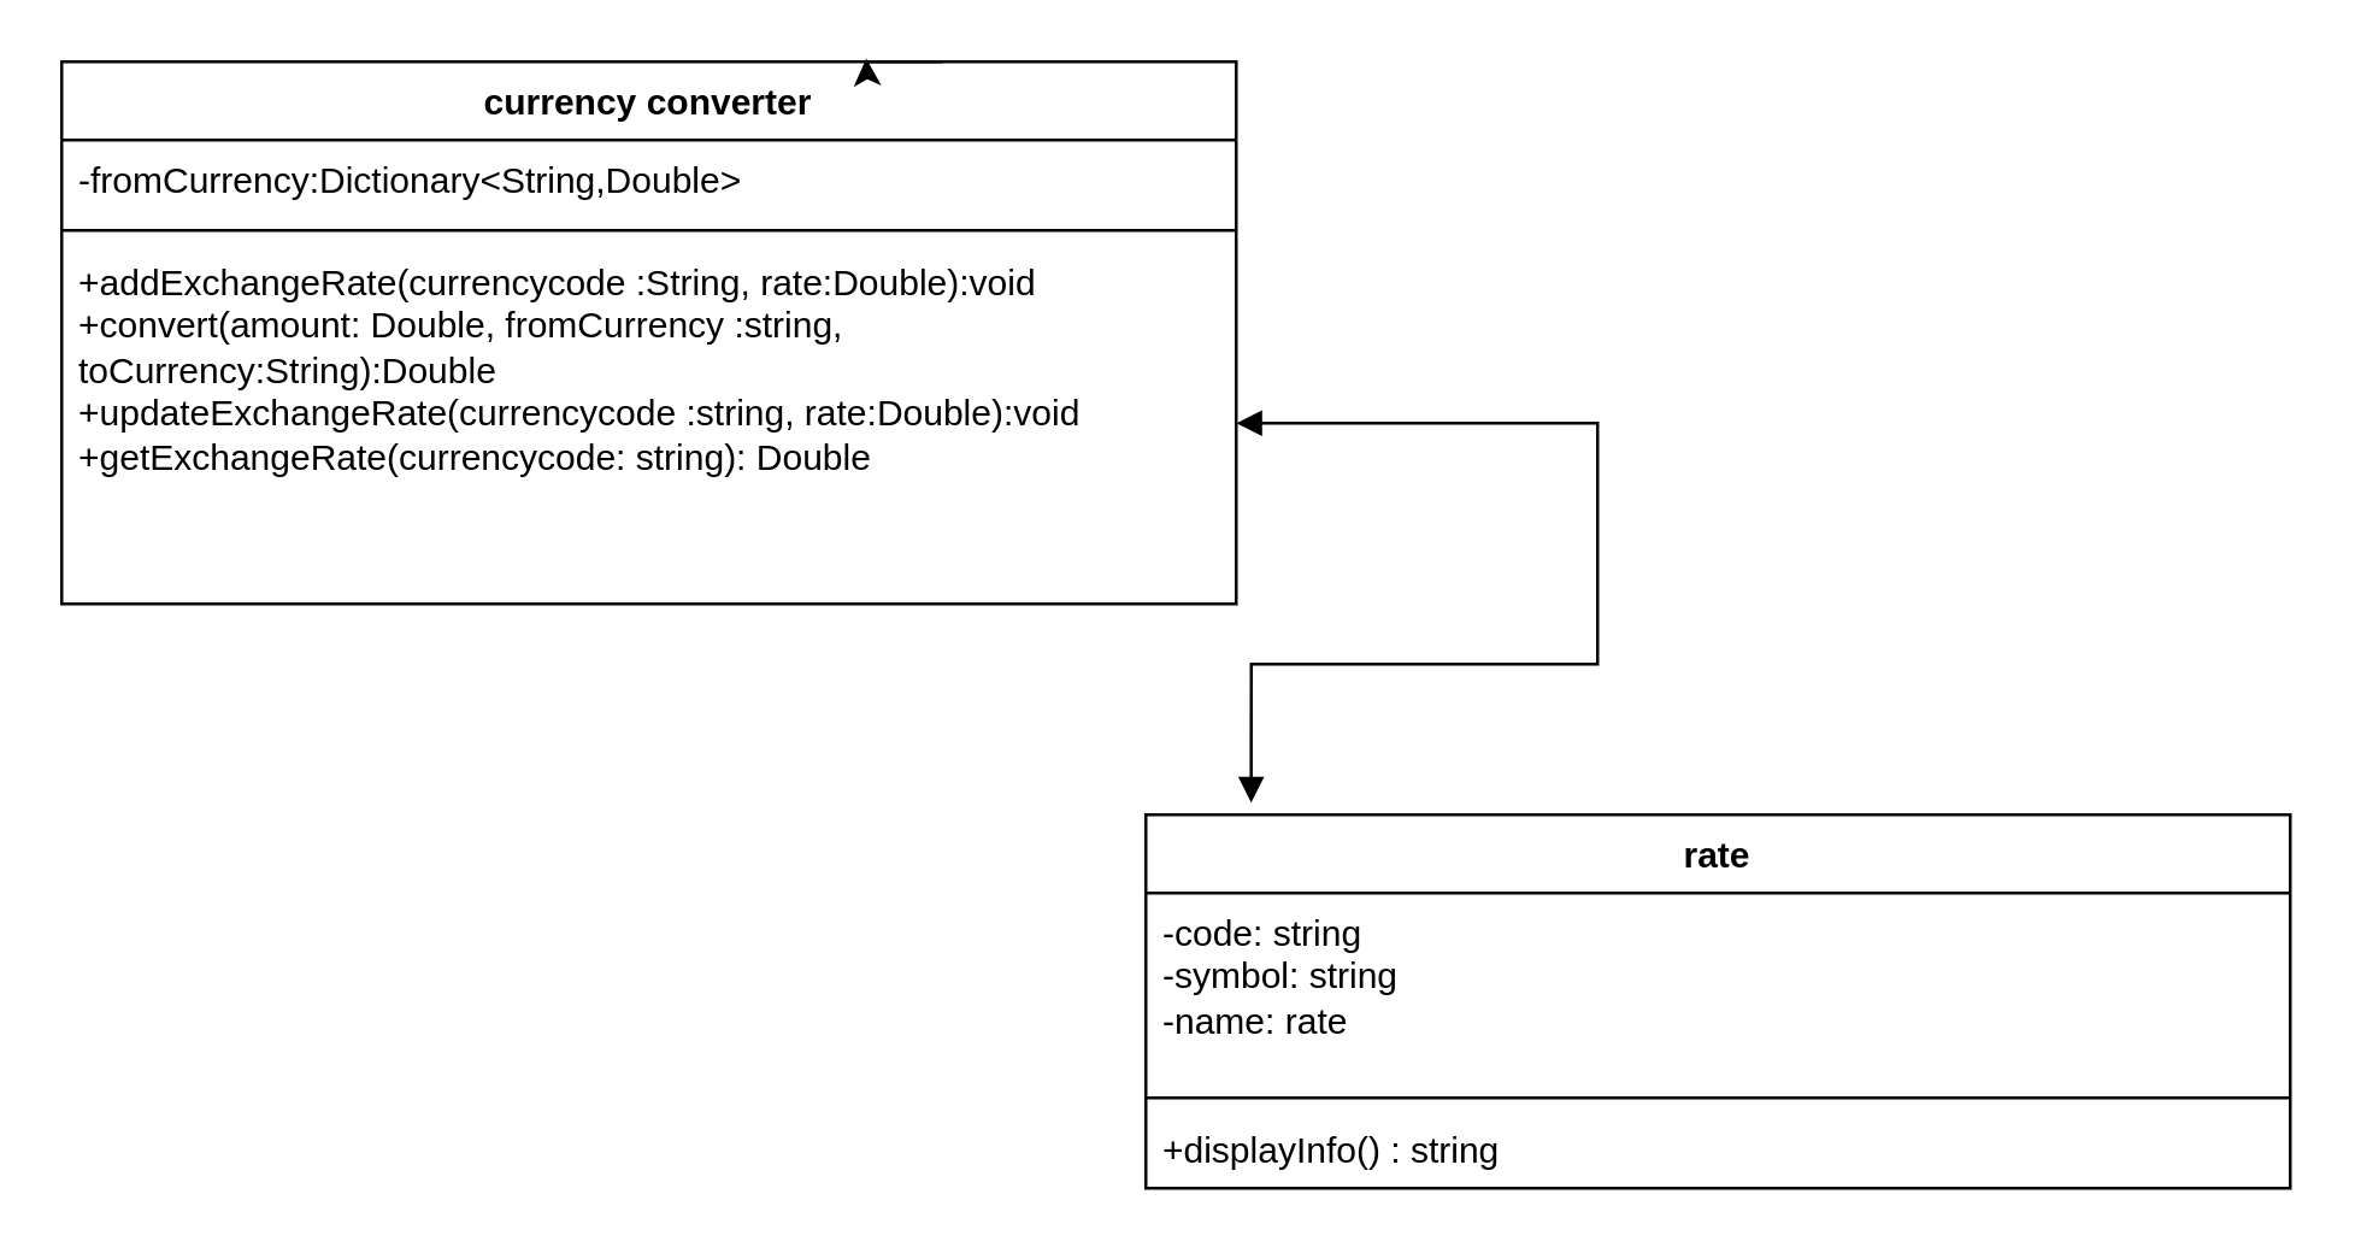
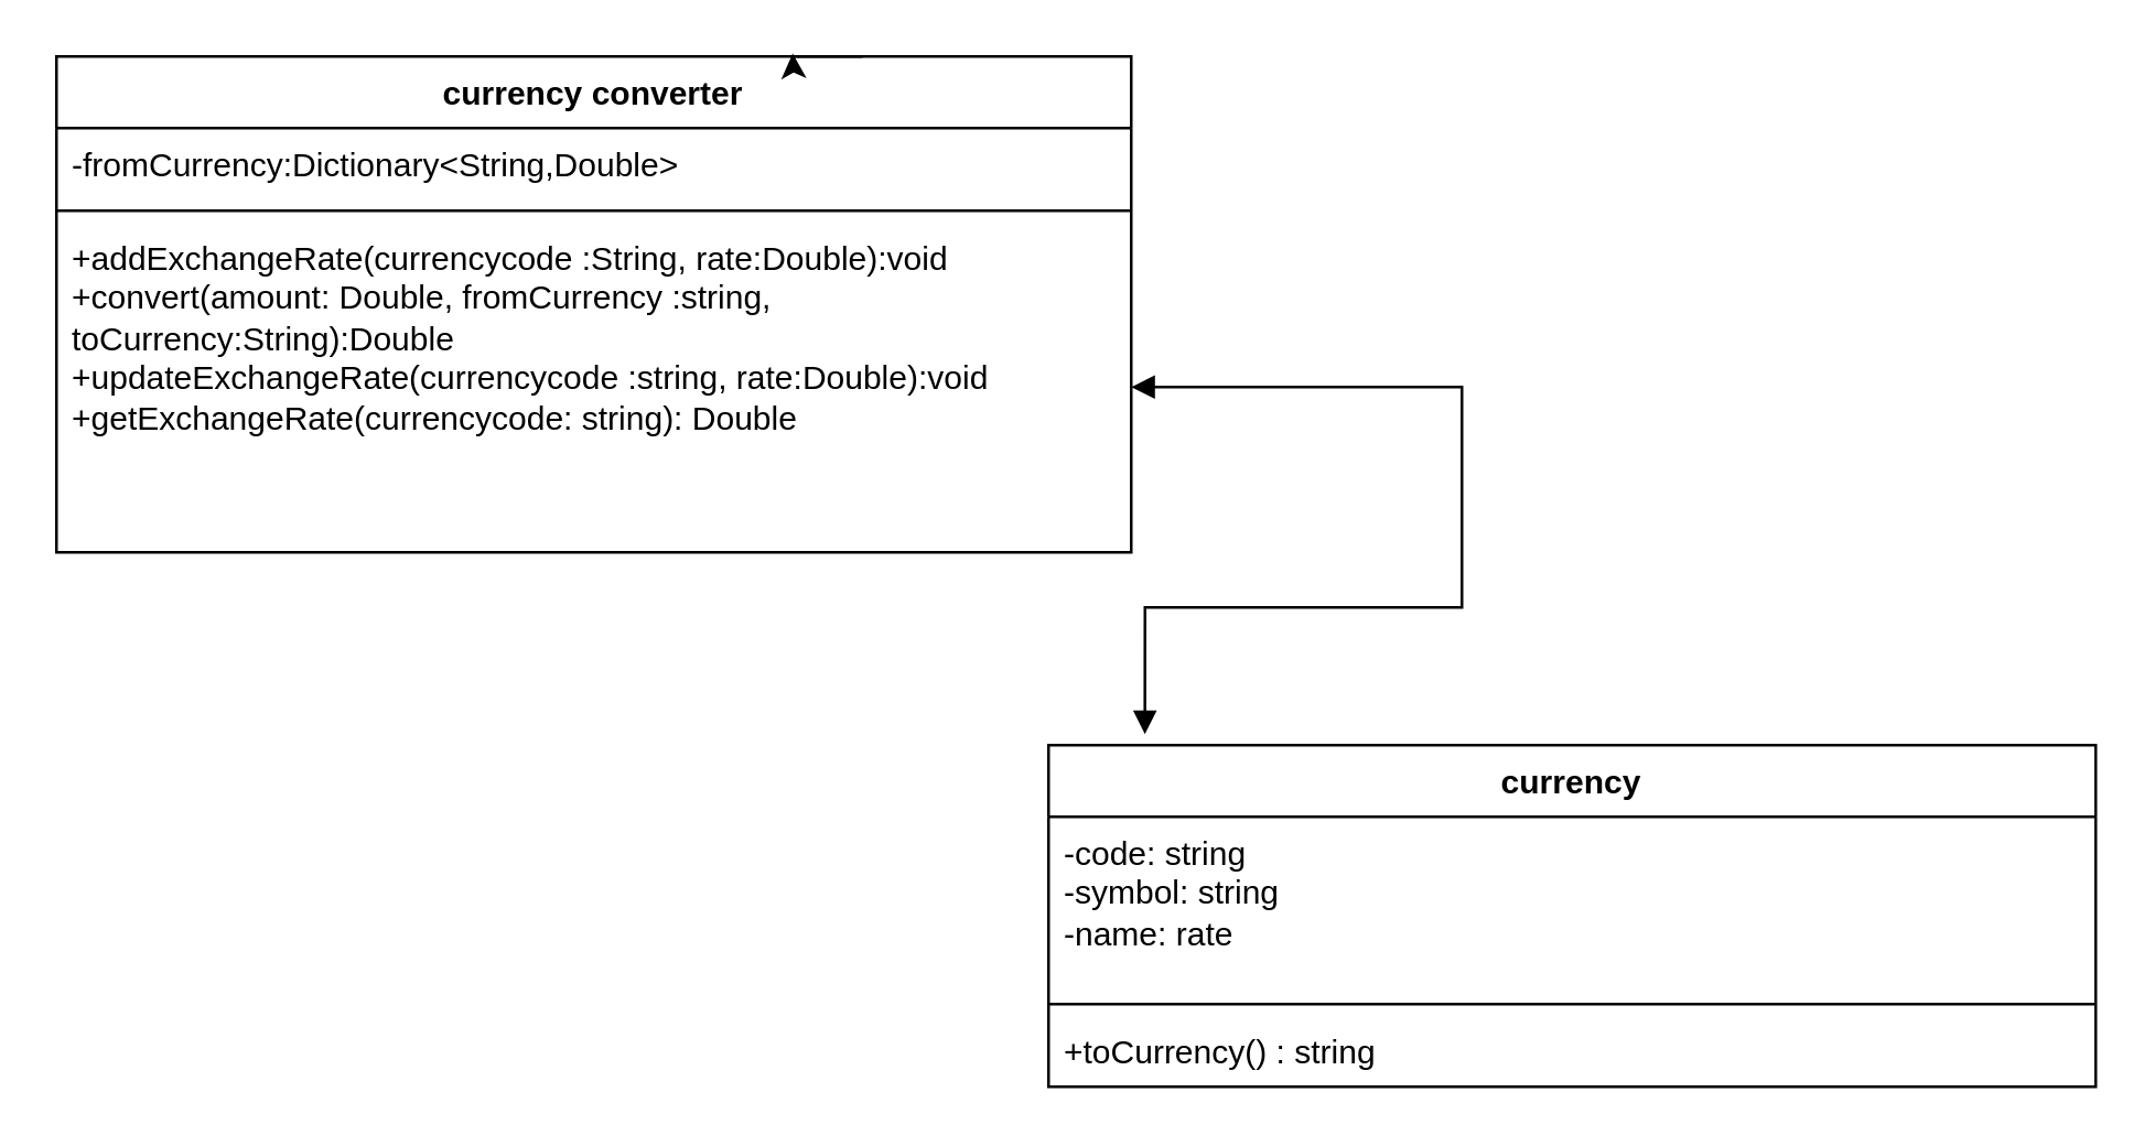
  <mxCell id="0" />
  <mxCell id="1" parent="0" />
  <mxCell id="2" value="currency converter" style="swimlane;fontStyle=1;align=center;verticalAlign=top;childLayout=stackLayout;horizontal=1;startSize=26;horizontalStack=0;resizeParent=1;resizeParentMax=0;resizeLast=0;collapsible=1;marginBottom=0;whiteSpace=wrap;html=1;" vertex="1" parent="1"><mxGeometry x="20" y="20" width="390" height="180" as="geometry" /></mxCell>
  <mxCell id="3" value="-fromCurrency:Dictionary&amp;lt;String,Double&amp;gt;" style="text;strokeColor=none;fillColor=none;align=left;verticalAlign=top;spacingLeft=4;spacingRight=4;overflow=hidden;rotatable=0;points=[[0,0.5],[1,0.5]];portConstraint=eastwest;whiteSpace=wrap;html=1;" vertex="1" parent="2"><mxGeometry y="26" width="390" height="26" as="geometry" /></mxCell>
  <mxCell id="4" value="" style="line;strokeWidth=1;fillColor=none;align=left;verticalAlign=middle;spacingTop=-1;spacingLeft=3;spacingRight=3;rotatable=0;labelPosition=right;points=[];portConstraint=eastwest;strokeColor=inherit;" vertex="1" parent="2"><mxGeometry y="52" width="390" height="8" as="geometry" /></mxCell>
  <mxCell id="5" value="&lt;div&gt;&lt;div&gt;+addExchangeRate(currencycode :String, rate:Double):void&lt;/div&gt;&lt;/div&gt;&lt;div&gt;+convert(amount: Double, fromCurrency :string, toCurrency:String):Double&lt;/div&gt;&lt;div&gt;+updateExchangeRate(currencycode :string, rate:Double):void&lt;/div&gt;&lt;div&gt;+getExchangeRate(currencycode: string): Double&lt;/div&gt;" style="text;strokeColor=none;fillColor=none;align=left;verticalAlign=top;spacingLeft=4;spacingRight=4;overflow=hidden;rotatable=0;points=[[0,0.5],[1,0.5]];portConstraint=eastwest;whiteSpace=wrap;html=1;" vertex="1" parent="2"><mxGeometry y="60" width="390" height="120" as="geometry" /></mxCell>
  <mxCell id="6" style="edgeStyle=orthogonalEdgeStyle;rounded=0;orthogonalLoop=1;jettySize=auto;html=1;exitX=0.75;exitY=0;exitDx=0;exitDy=0;entryX=0.685;entryY=-0.006;entryDx=0;entryDy=0;entryPerimeter=0;" edge="1" parent="1" source="2" target="2"><mxGeometry relative="1" as="geometry" /></mxCell>
- <mxCell id="7" value="rate" style="swimlane;fontStyle=1;align=center;verticalAlign=top;childLayout=stackLayout;horizontal=1;startSize=26;horizontalStack=0;resizeParent=1;resizeParentMax=0;resizeLast=0;collapsible=1;marginBottom=0;whiteSpace=wrap;html=1;" vertex="1" parent="1"><mxGeometry x="380" y="270" width="380" height="124" as="geometry" /></mxCell>
+ <mxCell id="7" value="currency" style="swimlane;fontStyle=1;align=center;verticalAlign=top;childLayout=stackLayout;horizontal=1;startSize=26;horizontalStack=0;resizeParent=1;resizeParentMax=0;resizeLast=0;collapsible=1;marginBottom=0;whiteSpace=wrap;html=1;" vertex="1" parent="1"><mxGeometry x="380" y="270" width="380" height="124" as="geometry" /></mxCell>
  <mxCell id="8" value="&lt;div&gt;-code: string&lt;div&gt;-symbol: string&lt;/div&gt;&lt;/div&gt;&lt;div&gt;-name: rate&lt;/div&gt;" style="text;strokeColor=none;fillColor=none;align=left;verticalAlign=top;spacingLeft=4;spacingRight=4;overflow=hidden;rotatable=0;points=[[0,0.5],[1,0.5]];portConstraint=eastwest;whiteSpace=wrap;html=1;" vertex="1" parent="7"><mxGeometry y="26" width="380" height="64" as="geometry" /></mxCell>
  <mxCell id="9" value="" style="line;strokeWidth=1;fillColor=none;align=left;verticalAlign=middle;spacingTop=-1;spacingLeft=3;spacingRight=3;rotatable=0;labelPosition=right;points=[];portConstraint=eastwest;strokeColor=inherit;" vertex="1" parent="7"><mxGeometry y="90" width="380" height="8" as="geometry" /></mxCell>
- <mxCell id="10" value="+displayInfo() : string" style="text;strokeColor=none;fillColor=none;align=left;verticalAlign=top;spacingLeft=4;spacingRight=4;overflow=hidden;rotatable=0;points=[[0,0.5],[1,0.5]];portConstraint=eastwest;whiteSpace=wrap;html=1;" vertex="1" parent="7"><mxGeometry y="98" width="380" height="26" as="geometry" /></mxCell>
+ <mxCell id="10" value="+toCurrency() : string" style="text;strokeColor=none;fillColor=none;align=left;verticalAlign=top;spacingLeft=4;spacingRight=4;overflow=hidden;rotatable=0;points=[[0,0.5],[1,0.5]];portConstraint=eastwest;whiteSpace=wrap;html=1;" vertex="1" parent="7"><mxGeometry y="98" width="380" height="26" as="geometry" /></mxCell>
  <mxCell id="11" value="" style="endArrow=block;startArrow=block;endFill=1;startFill=1;html=1;rounded=0;exitX=1;exitY=0.5;exitDx=0;exitDy=0;entryX=0.092;entryY=-0.032;entryDx=0;entryDy=0;entryPerimeter=0;" edge="1" parent="1" source="5" target="7"><mxGeometry width="160" relative="1" as="geometry"><mxPoint x="380" y="310" as="sourcePoint" /><mxPoint x="540" y="310" as="targetPoint" /><Array as="points"><mxPoint x="530" y="140" /><mxPoint x="530" y="220" /><mxPoint x="415" y="220" /></Array></mxGeometry></mxCell>
